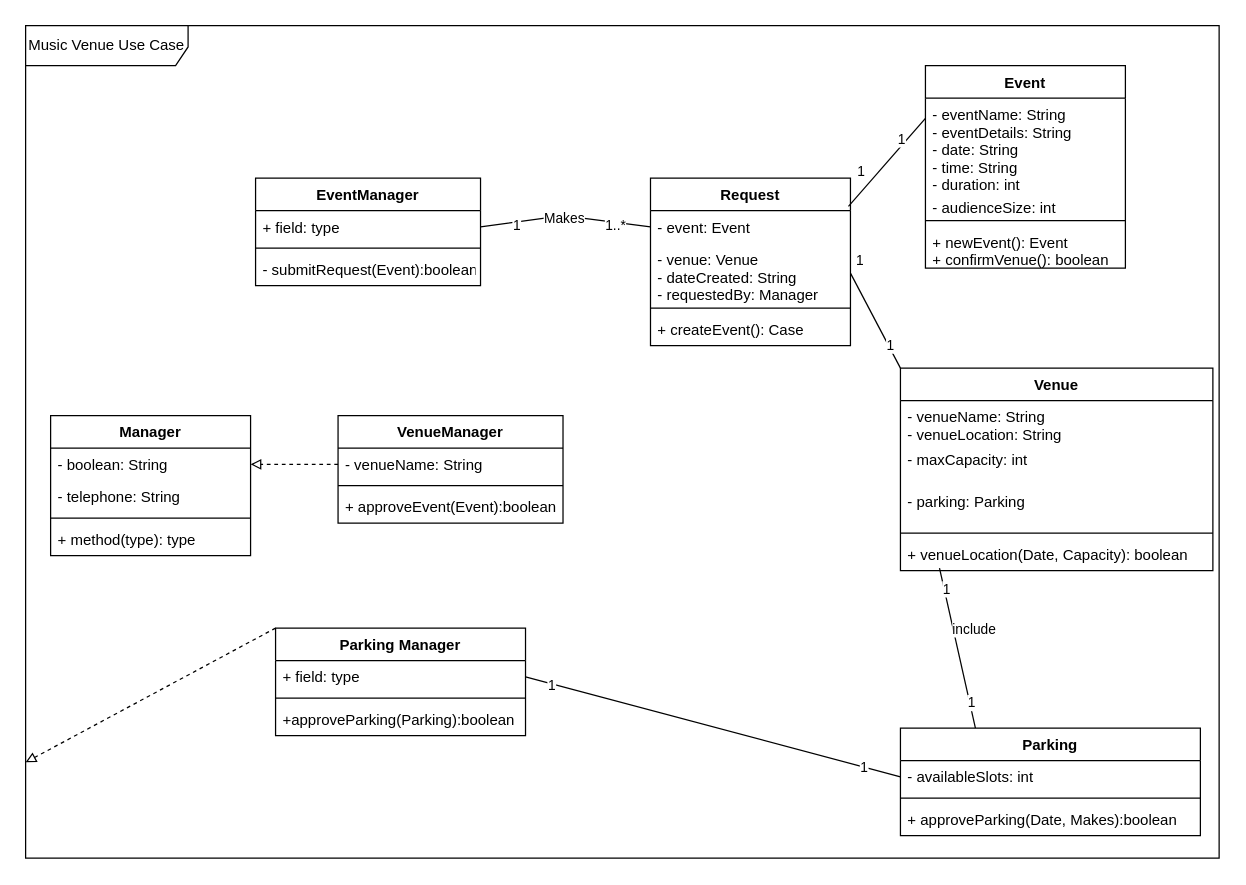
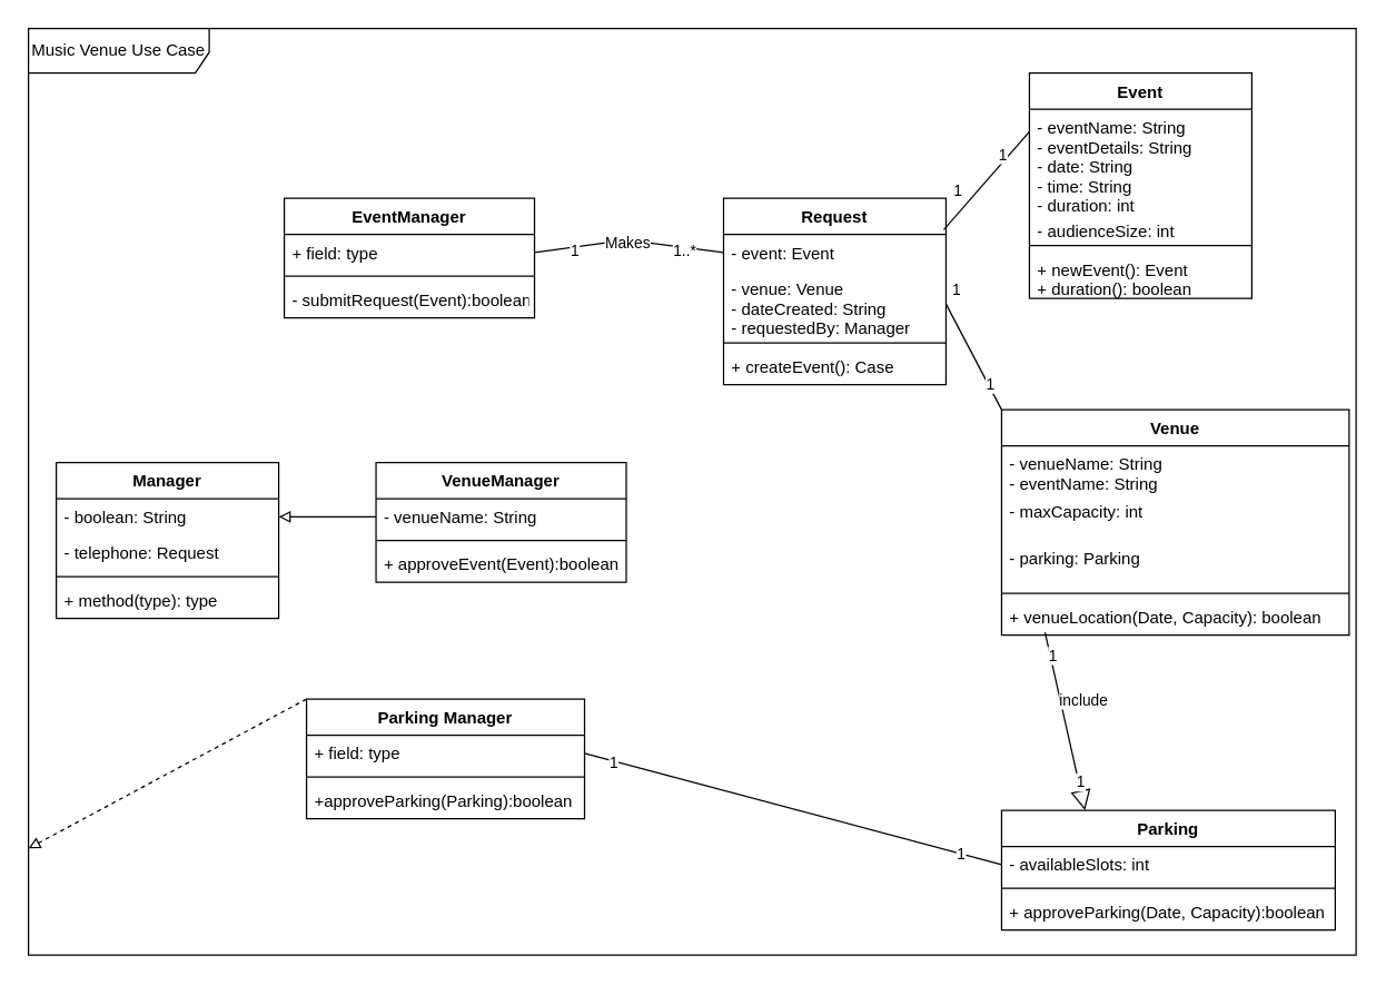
  <mxCell id="0" />
  <mxCell id="1" parent="0" />
  <mxCell id="2" value="Music Venue Use Case" style="shape=umlFrame;whiteSpace=wrap;html=1;fillColor=default;strokeColor=default;fontColor=default;width=130;height=32;" vertex="1" parent="1"><mxGeometry x="20" y="20" width="955" height="666" as="geometry" /></mxCell>
  <mxCell id="3" value="Request" style="swimlane;fontStyle=1;align=center;verticalAlign=top;childLayout=stackLayout;horizontal=1;startSize=26;horizontalStack=0;resizeParent=1;resizeParentMax=0;resizeLast=0;collapsible=1;marginBottom=0;fillColor=default;strokeColor=default;fontColor=default;" vertex="1" parent="1"><mxGeometry x="520" y="142" width="160" height="134" as="geometry" /></mxCell>
  <mxCell id="4" value="- event: Event" style="text;strokeColor=none;fillColor=none;align=left;verticalAlign=top;spacingLeft=4;spacingRight=4;overflow=hidden;rotatable=0;points=[[0,0.5],[1,0.5]];portConstraint=eastwest;" vertex="1" parent="3"><mxGeometry y="26" width="160" height="26" as="geometry" /></mxCell>
  <mxCell id="5" value="- venue: Venue&#10;- dateCreated: String&#10;- requestedBy: Manager" style="text;strokeColor=none;fillColor=none;align=left;verticalAlign=top;spacingLeft=4;spacingRight=4;overflow=hidden;rotatable=0;points=[[0,0.5],[1,0.5]];portConstraint=eastwest;fontColor=default;" vertex="1" parent="3"><mxGeometry y="52" width="160" height="48" as="geometry" /></mxCell>
  <mxCell id="6" value="" style="line;strokeWidth=1;fillColor=none;align=left;verticalAlign=middle;spacingTop=-1;spacingLeft=3;spacingRight=3;rotatable=0;labelPosition=right;points=[];portConstraint=eastwest;" vertex="1" parent="3"><mxGeometry y="100" width="160" height="8" as="geometry" /></mxCell>
  <mxCell id="7" value="+ createEvent(): Case" style="text;strokeColor=none;fillColor=none;align=left;verticalAlign=top;spacingLeft=4;spacingRight=4;overflow=hidden;rotatable=0;points=[[0,0.5],[1,0.5]];portConstraint=eastwest;" vertex="1" parent="3"><mxGeometry y="108" width="160" height="26" as="geometry" /></mxCell>
  <mxCell id="8" value="VenueManager" style="swimlane;fontStyle=1;align=center;verticalAlign=top;childLayout=stackLayout;horizontal=1;startSize=26;horizontalStack=0;resizeParent=1;resizeParentMax=0;resizeLast=0;collapsible=1;marginBottom=0;fillColor=default;strokeColor=default;fontColor=default;" vertex="1" parent="1"><mxGeometry x="270" y="332" width="180" height="86" as="geometry" /></mxCell>
  <mxCell id="9" value="- venueName: String" style="text;strokeColor=none;fillColor=none;align=left;verticalAlign=top;spacingLeft=4;spacingRight=4;overflow=hidden;rotatable=0;points=[[0,0.5],[1,0.5]];portConstraint=eastwest;fontColor=default;" vertex="1" parent="8"><mxGeometry y="26" width="180" height="26" as="geometry" /></mxCell>
  <mxCell id="10" value="" style="line;strokeWidth=1;fillColor=none;align=left;verticalAlign=middle;spacingTop=-1;spacingLeft=3;spacingRight=3;rotatable=0;labelPosition=right;points=[];portConstraint=eastwest;" vertex="1" parent="8"><mxGeometry y="52" width="180" height="8" as="geometry" /></mxCell>
  <mxCell id="11" value="+ approveEvent(Event):boolean" style="text;strokeColor=none;fillColor=none;align=left;verticalAlign=top;spacingLeft=4;spacingRight=4;overflow=hidden;rotatable=0;points=[[0,0.5],[1,0.5]];portConstraint=eastwest;fontColor=default;" vertex="1" parent="8"><mxGeometry y="60" width="180" height="26" as="geometry" /></mxCell>
  <mxCell id="12" value="EventManager" style="swimlane;fontStyle=1;align=center;verticalAlign=top;childLayout=stackLayout;horizontal=1;startSize=26;horizontalStack=0;resizeParent=1;resizeParentMax=0;resizeLast=0;collapsible=1;marginBottom=0;fillColor=default;strokeColor=default;fontColor=default;" vertex="1" parent="1"><mxGeometry x="204" y="142" width="180" height="86" as="geometry" /></mxCell>
  <mxCell id="13" value="+ field: type" style="text;strokeColor=none;fillColor=none;align=left;verticalAlign=top;spacingLeft=4;spacingRight=4;overflow=hidden;rotatable=0;points=[[0,0.5],[1,0.5]];portConstraint=eastwest;fontColor=default;" vertex="1" parent="12"><mxGeometry y="26" width="180" height="26" as="geometry" /></mxCell>
  <mxCell id="14" value="" style="line;strokeWidth=1;fillColor=none;align=left;verticalAlign=middle;spacingTop=-1;spacingLeft=3;spacingRight=3;rotatable=0;labelPosition=right;points=[];portConstraint=eastwest;" vertex="1" parent="12"><mxGeometry y="52" width="180" height="8" as="geometry" /></mxCell>
  <mxCell id="15" value="- submitRequest(Event):boolean" style="text;strokeColor=none;fillColor=none;align=left;verticalAlign=top;spacingLeft=4;spacingRight=4;overflow=hidden;rotatable=0;points=[[0,0.5],[1,0.5]];portConstraint=eastwest;fontColor=default;" vertex="1" parent="12"><mxGeometry y="60" width="180" height="26" as="geometry" /></mxCell>
  <mxCell id="16" style="edgeStyle=none;rounded=0;orthogonalLoop=1;jettySize=auto;html=1;exitX=0;exitY=0;exitDx=0;exitDy=0;endArrow=block;endFill=0;strokeColor=default;labelBackgroundColor=default;fontColor=default;dashed=1;" edge="1" parent="1" source="17" target="2"><mxGeometry relative="1" as="geometry" /></mxCell>
  <mxCell id="17" value="Parking Manager" style="swimlane;fontStyle=1;align=center;verticalAlign=top;childLayout=stackLayout;horizontal=1;startSize=26;horizontalStack=0;resizeParent=1;resizeParentMax=0;resizeLast=0;collapsible=1;marginBottom=0;" vertex="1" parent="1"><mxGeometry x="220" y="502" width="200" height="86" as="geometry" /></mxCell>
  <mxCell id="18" value="+ field: type" style="text;strokeColor=none;fillColor=none;align=left;verticalAlign=top;spacingLeft=4;spacingRight=4;overflow=hidden;rotatable=0;points=[[0,0.5],[1,0.5]];portConstraint=eastwest;fontColor=default;" vertex="1" parent="17"><mxGeometry y="26" width="200" height="26" as="geometry" /></mxCell>
  <mxCell id="19" value="" style="line;strokeWidth=1;fillColor=none;align=left;verticalAlign=middle;spacingTop=-1;spacingLeft=3;spacingRight=3;rotatable=0;labelPosition=right;points=[];portConstraint=eastwest;" vertex="1" parent="17"><mxGeometry y="52" width="200" height="8" as="geometry" /></mxCell>
  <mxCell id="20" value="+approveParking(Parking):boolean" style="text;strokeColor=none;fillColor=none;align=left;verticalAlign=top;spacingLeft=4;spacingRight=4;overflow=hidden;rotatable=0;points=[[0,0.5],[1,0.5]];portConstraint=eastwest;fontColor=default;" vertex="1" parent="17"><mxGeometry y="60" width="200" height="26" as="geometry" /></mxCell>
  <mxCell id="21" value="Event" style="swimlane;fontStyle=1;align=center;verticalAlign=top;childLayout=stackLayout;horizontal=1;startSize=26;horizontalStack=0;resizeParent=1;resizeParentMax=0;resizeLast=0;collapsible=1;marginBottom=0;fillColor=default;strokeColor=default;fontColor=default;" vertex="1" parent="1"><mxGeometry x="740" y="52" width="160" height="162" as="geometry" /></mxCell>
  <mxCell id="22" value="- eventName: String&#10;- eventDetails: String&#10;- date: String&#10;- time: String&#10;- duration: int" style="text;strokeColor=none;fillColor=none;align=left;verticalAlign=top;spacingLeft=4;spacingRight=4;overflow=hidden;rotatable=0;points=[[0,0.5],[1,0.5]];portConstraint=eastwest;fontColor=default;" vertex="1" parent="21"><mxGeometry y="26" width="160" height="74" as="geometry" /></mxCell>
  <mxCell id="23" value="- audienceSize: int" style="text;strokeColor=none;fillColor=none;align=left;verticalAlign=top;spacingLeft=4;spacingRight=4;overflow=hidden;rotatable=0;points=[[0,0.5],[1,0.5]];portConstraint=eastwest;fontColor=default;" vertex="1" parent="21"><mxGeometry y="100" width="160" height="20" as="geometry" /></mxCell>
  <mxCell id="24" value="" style="line;strokeWidth=1;fillColor=none;align=left;verticalAlign=middle;spacingTop=-1;spacingLeft=3;spacingRight=3;rotatable=0;labelPosition=right;points=[];portConstraint=eastwest;" vertex="1" parent="21"><mxGeometry y="120" width="160" height="8" as="geometry" /></mxCell>
- <mxCell id="25" value="+ newEvent(): Event&#10;+ confirmVenue(): boolean" style="text;strokeColor=none;fillColor=none;align=left;verticalAlign=top;spacingLeft=4;spacingRight=4;overflow=hidden;rotatable=0;points=[[0,0.5],[1,0.5]];portConstraint=eastwest;fontColor=default;" vertex="1" parent="21"><mxGeometry y="128" width="160" height="34" as="geometry" /></mxCell>
+ <mxCell id="25" value="+ newEvent(): Event&#10;+ duration(): boolean" style="text;strokeColor=none;fillColor=none;align=left;verticalAlign=top;spacingLeft=4;spacingRight=4;overflow=hidden;rotatable=0;points=[[0,0.5],[1,0.5]];portConstraint=eastwest;fontColor=default;" vertex="1" parent="21"><mxGeometry y="128" width="160" height="34" as="geometry" /></mxCell>
  <mxCell id="26" value="Venue" style="swimlane;fontStyle=1;align=center;verticalAlign=top;childLayout=stackLayout;horizontal=1;startSize=26;horizontalStack=0;resizeParent=1;resizeParentMax=0;resizeLast=0;collapsible=1;marginBottom=0;fillColor=default;strokeColor=default;fontColor=default;" vertex="1" parent="1"><mxGeometry x="720" y="294" width="250" height="162" as="geometry" /></mxCell>
- <mxCell id="27" value="- venueName: String&#10;- venueLocation: String&#10;" style="text;strokeColor=none;fillColor=none;align=left;verticalAlign=top;spacingLeft=4;spacingRight=4;overflow=hidden;rotatable=0;points=[[0,0.5],[1,0.5]];portConstraint=eastwest;" vertex="1" parent="26"><mxGeometry y="26" width="250" height="34" as="geometry" /></mxCell>
+ <mxCell id="27" value="- venueName: String&#10;- eventName: String&#10;" style="text;strokeColor=none;fillColor=none;align=left;verticalAlign=top;spacingLeft=4;spacingRight=4;overflow=hidden;rotatable=0;points=[[0,0.5],[1,0.5]];portConstraint=eastwest;" vertex="1" parent="26"><mxGeometry y="26" width="250" height="34" as="geometry" /></mxCell>
  <mxCell id="28" value="- maxCapacity: int" style="text;strokeColor=none;fillColor=none;align=left;verticalAlign=top;spacingLeft=4;spacingRight=4;overflow=hidden;rotatable=0;points=[[0,0.5],[1,0.5]];portConstraint=eastwest;fontColor=default;" vertex="1" parent="26"><mxGeometry y="60" width="250" height="34" as="geometry" /></mxCell>
  <mxCell id="29" value="- parking: Parking" style="text;strokeColor=none;fillColor=none;align=left;verticalAlign=top;spacingLeft=4;spacingRight=4;overflow=hidden;rotatable=0;points=[[0,0.5],[1,0.5]];portConstraint=eastwest;" vertex="1" parent="26"><mxGeometry y="94" width="250" height="34" as="geometry" /></mxCell>
  <mxCell id="30" value="" style="line;strokeWidth=1;fillColor=none;align=left;verticalAlign=middle;spacingTop=-1;spacingLeft=3;spacingRight=3;rotatable=0;labelPosition=right;points=[];portConstraint=eastwest;" vertex="1" parent="26"><mxGeometry y="128" width="250" height="8" as="geometry" /></mxCell>
  <mxCell id="31" value="+ venueLocation(Date, Capacity): boolean" style="text;strokeColor=none;fillColor=none;align=left;verticalAlign=top;spacingLeft=4;spacingRight=4;overflow=hidden;rotatable=0;points=[[0,0.5],[1,0.5]];portConstraint=eastwest;fontColor=default;" vertex="1" parent="26"><mxGeometry y="136" width="250" height="26" as="geometry" /></mxCell>
  <mxCell id="32" value="Parking" style="swimlane;fontStyle=1;align=center;verticalAlign=top;childLayout=stackLayout;horizontal=1;startSize=26;horizontalStack=0;resizeParent=1;resizeParentMax=0;resizeLast=0;collapsible=1;marginBottom=0;fillColor=default;strokeColor=default;fontColor=default;" vertex="1" parent="1"><mxGeometry x="720" y="582" width="240" height="86" as="geometry" /></mxCell>
  <mxCell id="33" value="- availableSlots: int" style="text;strokeColor=none;fillColor=none;align=left;verticalAlign=top;spacingLeft=4;spacingRight=4;overflow=hidden;rotatable=0;points=[[0,0.5],[1,0.5]];portConstraint=eastwest;" vertex="1" parent="32"><mxGeometry y="26" width="240" height="26" as="geometry" /></mxCell>
  <mxCell id="34" value="" style="line;strokeWidth=1;fillColor=none;align=left;verticalAlign=middle;spacingTop=-1;spacingLeft=3;spacingRight=3;rotatable=0;labelPosition=right;points=[];portConstraint=eastwest;" vertex="1" parent="32"><mxGeometry y="52" width="240" height="8" as="geometry" /></mxCell>
- <mxCell id="35" value="+ approveParking(Date, Makes):boolean" style="text;strokeColor=none;fillColor=none;align=left;verticalAlign=top;spacingLeft=4;spacingRight=4;overflow=hidden;rotatable=0;points=[[0,0.5],[1,0.5]];portConstraint=eastwest;fontColor=default;" vertex="1" parent="32"><mxGeometry y="60" width="240" height="26" as="geometry" /></mxCell>
+ <mxCell id="35" value="+ approveParking(Date, Capacity):boolean" style="text;strokeColor=none;fillColor=none;align=left;verticalAlign=top;spacingLeft=4;spacingRight=4;overflow=hidden;rotatable=0;points=[[0,0.5],[1,0.5]];portConstraint=eastwest;fontColor=default;" vertex="1" parent="32"><mxGeometry y="60" width="240" height="26" as="geometry" /></mxCell>
  <mxCell id="36" value="Manager" style="swimlane;fontStyle=1;align=center;verticalAlign=top;childLayout=stackLayout;horizontal=1;startSize=26;horizontalStack=0;resizeParent=1;resizeParentMax=0;resizeLast=0;collapsible=1;marginBottom=0;" vertex="1" parent="1"><mxGeometry x="40" y="332" width="160" height="112" as="geometry" /></mxCell>
  <mxCell id="37" value="- boolean: String" style="text;strokeColor=none;fillColor=none;align=left;verticalAlign=top;spacingLeft=4;spacingRight=4;overflow=hidden;rotatable=0;points=[[0,0.5],[1,0.5]];portConstraint=eastwest;fontColor=default;" vertex="1" parent="36"><mxGeometry y="26" width="160" height="26" as="geometry" /></mxCell>
- <mxCell id="38" value="- telephone: String" style="text;strokeColor=none;fillColor=none;align=left;verticalAlign=top;spacingLeft=4;spacingRight=4;overflow=hidden;rotatable=0;points=[[0,0.5],[1,0.5]];portConstraint=eastwest;fontColor=default;" vertex="1" parent="36"><mxGeometry y="52" width="160" height="26" as="geometry" /></mxCell>
+ <mxCell id="38" value="- telephone: Request" style="text;strokeColor=none;fillColor=none;align=left;verticalAlign=top;spacingLeft=4;spacingRight=4;overflow=hidden;rotatable=0;points=[[0,0.5],[1,0.5]];portConstraint=eastwest;fontColor=default;" vertex="1" parent="36"><mxGeometry y="52" width="160" height="26" as="geometry" /></mxCell>
  <mxCell id="39" value="" style="line;strokeWidth=1;fillColor=none;align=left;verticalAlign=middle;spacingTop=-1;spacingLeft=3;spacingRight=3;rotatable=0;labelPosition=right;points=[];portConstraint=eastwest;" vertex="1" parent="36"><mxGeometry y="78" width="160" height="8" as="geometry" /></mxCell>
  <mxCell id="40" value="+ method(type): type" style="text;strokeColor=none;fillColor=none;align=left;verticalAlign=top;spacingLeft=4;spacingRight=4;overflow=hidden;rotatable=0;points=[[0,0.5],[1,0.5]];portConstraint=eastwest;" vertex="1" parent="36"><mxGeometry y="86" width="160" height="26" as="geometry" /></mxCell>
- <mxCell id="41" value="include" style="endArrow=none;html=1;endSize=12;startArrow=none;startSize=14;startFill=0;align=left;verticalAlign=bottom;rounded=0;exitX=0.125;exitY=0.923;exitDx=0;exitDy=0;exitPerimeter=0;entryX=0.25;entryY=0;entryDx=0;entryDy=0;strokeColor=default;labelBackgroundColor=default;fontColor=default;endFill=0;" edge="1" parent="1" source="31" target="32"><mxGeometry x="-0.108" y="-4" relative="1" as="geometry"><mxPoint x="640" y="372" as="sourcePoint" /><mxPoint x="800" y="372" as="targetPoint" /><mxPoint as="offset" /></mxGeometry></mxCell>
+ <mxCell id="41" value="include" style="endArrow=block;html=1;endSize=12;startArrow=none;startSize=14;startFill=0;align=left;verticalAlign=bottom;rounded=0;exitX=0.125;exitY=0.923;exitDx=0;exitDy=0;exitPerimeter=0;entryX=0.25;entryY=0;entryDx=0;entryDy=0;strokeColor=default;labelBackgroundColor=default;fontColor=default;endFill=0;" edge="1" parent="1" source="31" target="32"><mxGeometry x="-0.108" y="-4" relative="1" as="geometry"><mxPoint x="640" y="372" as="sourcePoint" /><mxPoint x="800" y="372" as="targetPoint" /><mxPoint as="offset" /></mxGeometry></mxCell>
  <mxCell id="42" value="1" style="edgeLabel;html=1;align=center;verticalAlign=middle;resizable=0;points=[];fontColor=default;" vertex="1" connectable="0" parent="41"><mxGeometry x="-0.742" y="2" relative="1" as="geometry"><mxPoint as="offset" /></mxGeometry></mxCell>
  <mxCell id="43" value="1" style="edgeLabel;html=1;align=center;verticalAlign=middle;resizable=0;points=[];fontColor=default;" vertex="1" connectable="0" parent="41"><mxGeometry x="0.68" relative="1" as="geometry"><mxPoint x="1" as="offset" /></mxGeometry></mxCell>
  <mxCell id="44" value="1" style="endArrow=none;html=1;endSize=12;startArrow=none;startSize=14;startFill=0;align=left;verticalAlign=bottom;rounded=0;exitX=1;exitY=0.5;exitDx=0;exitDy=0;entryX=0;entryY=0;entryDx=0;entryDy=0;strokeColor=default;labelBackgroundColor=default;fontColor=default;endFill=0;" edge="1" parent="1" source="5" target="26"><mxGeometry x="-1" y="3" relative="1" as="geometry"><mxPoint x="810" y="491.998" as="sourcePoint" /><mxPoint x="830" y="592" as="targetPoint" /><Array as="points" /></mxGeometry></mxCell>
  <mxCell id="45" value="1" style="edgeLabel;html=1;align=center;verticalAlign=middle;resizable=0;points=[];fontColor=default;" vertex="1" connectable="0" parent="44"><mxGeometry x="0.532" y="1" relative="1" as="geometry"><mxPoint as="offset" /></mxGeometry></mxCell>
  <mxCell id="46" value="1" style="endArrow=none;html=1;endSize=12;startArrow=none;startSize=14;startFill=0;align=left;verticalAlign=bottom;rounded=0;entryX=0.001;entryY=0.216;entryDx=0;entryDy=0;entryPerimeter=0;exitX=0.99;exitY=0.168;exitDx=0;exitDy=0;exitPerimeter=0;strokeColor=default;labelBackgroundColor=default;fontColor=default;endFill=0;" edge="1" parent="1" source="3" target="22"><mxGeometry x="-0.641" y="8" relative="1" as="geometry"><mxPoint x="617" y="248" as="sourcePoint" /><mxPoint x="727" y="276" as="targetPoint" /><Array as="points" /><mxPoint as="offset" /></mxGeometry></mxCell>
  <mxCell id="47" value="1" style="edgeLabel;html=1;align=center;verticalAlign=middle;resizable=0;points=[];fontColor=default;" vertex="1" connectable="0" parent="46"><mxGeometry x="0.482" y="3" relative="1" as="geometry"><mxPoint x="-1" as="offset" /></mxGeometry></mxCell>
- <mxCell id="48" style="edgeStyle=none;rounded=0;orthogonalLoop=1;jettySize=auto;html=1;exitX=0;exitY=0.5;exitDx=0;exitDy=0;entryX=1;entryY=0.5;entryDx=0;entryDy=0;labelBackgroundColor=default;fontColor=default;endArrow=block;endFill=0;strokeColor=default;dashed=1;" edge="1" parent="1" source="9" target="37"><mxGeometry relative="1" as="geometry" /></mxCell>
+ <mxCell id="48" style="edgeStyle=none;rounded=0;orthogonalLoop=1;jettySize=auto;html=1;exitX=0;exitY=0.5;exitDx=0;exitDy=0;entryX=1;entryY=0.5;entryDx=0;entryDy=0;labelBackgroundColor=default;fontColor=default;endArrow=block;endFill=0;strokeColor=default;dashed=0;" edge="1" parent="1" source="9" target="37"><mxGeometry relative="1" as="geometry" /></mxCell>
  <mxCell id="49" style="edgeStyle=none;rounded=0;orthogonalLoop=1;jettySize=auto;html=1;exitX=1;exitY=0.5;exitDx=0;exitDy=0;entryX=0;entryY=0.5;entryDx=0;entryDy=0;labelBackgroundColor=default;fontColor=default;endArrow=none;endFill=0;strokeColor=default;" edge="1" parent="1" source="13" target="4"><mxGeometry relative="1" as="geometry"><Array as="points"><mxPoint x="450" y="172" /></Array></mxGeometry></mxCell>
  <mxCell id="50" value="1" style="edgeLabel;html=1;align=center;verticalAlign=middle;resizable=0;points=[];fontColor=default;" vertex="1" connectable="0" parent="49"><mxGeometry x="-0.589" y="-2" relative="1" as="geometry"><mxPoint as="offset" /></mxGeometry></mxCell>
  <mxCell id="51" value="1..*" style="edgeLabel;html=1;align=center;verticalAlign=middle;resizable=0;points=[];fontColor=default;" vertex="1" connectable="0" parent="49"><mxGeometry x="0.581" y="-2" relative="1" as="geometry"><mxPoint x="1" as="offset" /></mxGeometry></mxCell>
  <mxCell id="52" value="Makes" style="edgeLabel;html=1;align=center;verticalAlign=middle;resizable=0;points=[];fontColor=default;labelBackgroundColor=default;" vertex="1" connectable="0" parent="49"><mxGeometry x="-0.276" y="1" relative="1" as="geometry"><mxPoint x="17" as="offset" /></mxGeometry></mxCell>
  <mxCell id="53" style="edgeStyle=none;rounded=0;orthogonalLoop=1;jettySize=auto;html=1;exitX=1;exitY=0.5;exitDx=0;exitDy=0;entryX=0;entryY=0.5;entryDx=0;entryDy=0;labelBackgroundColor=default;fontColor=default;endArrow=none;endFill=0;strokeColor=default;" edge="1" parent="1" source="18" target="33"><mxGeometry relative="1" as="geometry" /></mxCell>
  <mxCell id="54" value="1" style="edgeLabel;html=1;align=center;verticalAlign=middle;resizable=0;points=[];fontColor=default;" vertex="1" connectable="0" parent="53"><mxGeometry x="-0.864" y="-1" relative="1" as="geometry"><mxPoint as="offset" /></mxGeometry></mxCell>
  <mxCell id="55" value="1" style="edgeLabel;html=1;align=center;verticalAlign=middle;resizable=0;points=[];fontColor=default;" vertex="1" connectable="0" parent="53"><mxGeometry x="0.801" relative="1" as="geometry"><mxPoint as="offset" /></mxGeometry></mxCell>
